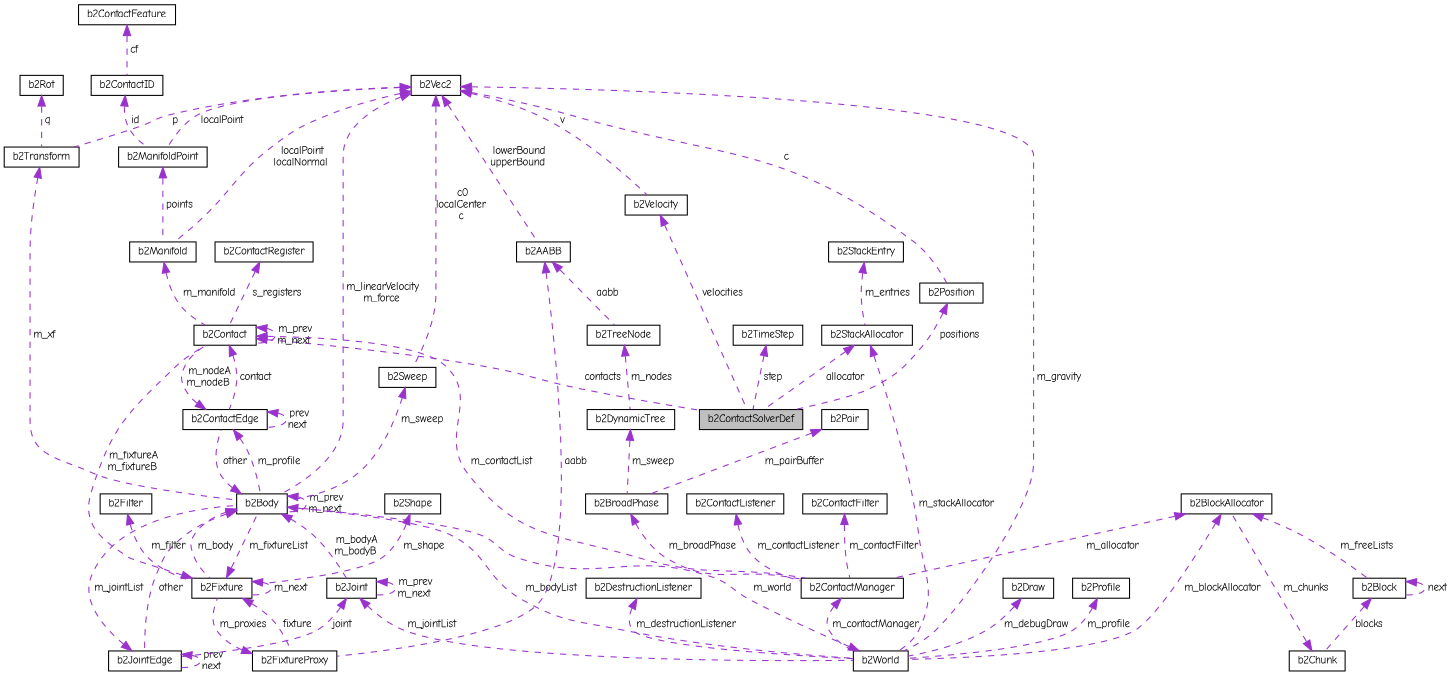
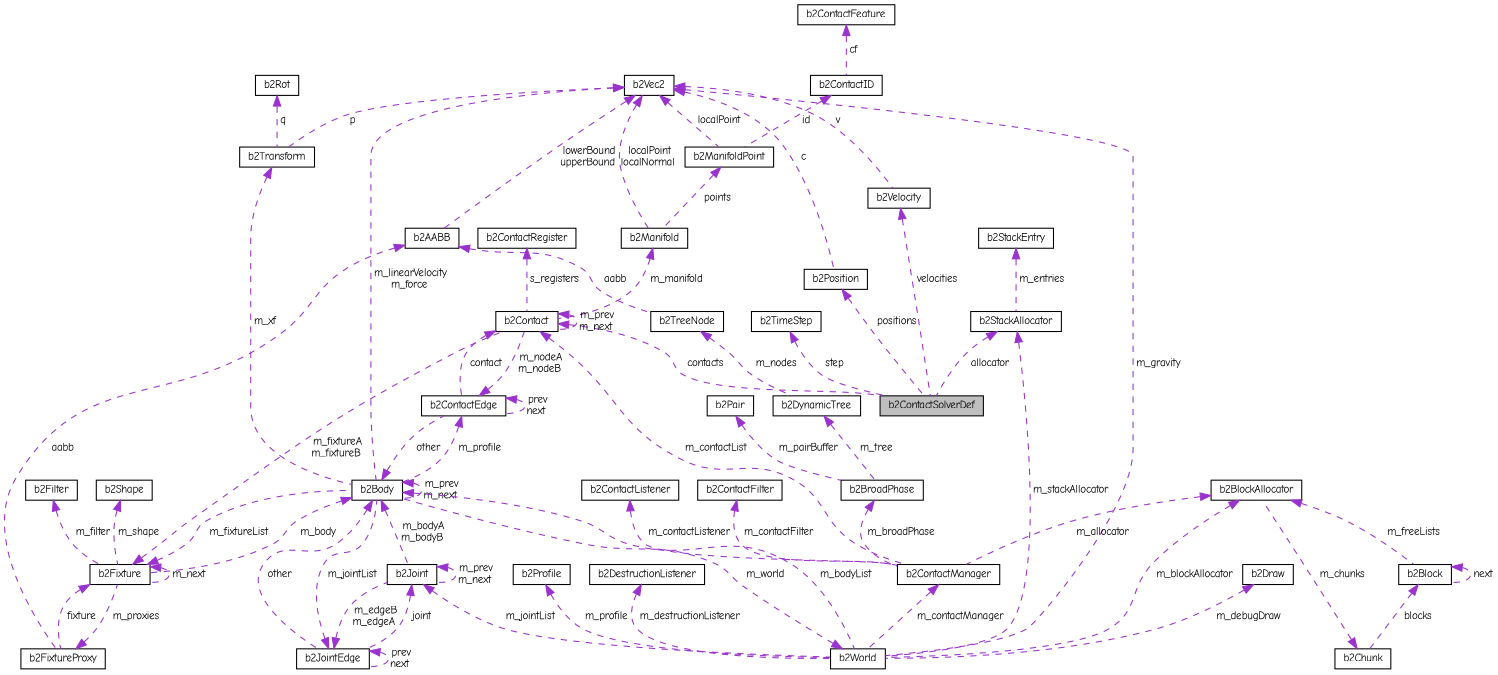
  digraph {
    fontname="Comic Neue"
    rankdir=TB
    node [color=black fillcolor=white fontname="Comic Neue" fontsize=10 shape=record style=filled]
    edge [color=darkorchid3 dir=back fontname="Comic Neue" fontsize=10 labelfontname=Helvetica labelfontsize=10 style=dashed]
    n1 [fillcolor=grey75 fontcolor=black height=0.2 label=b2ContactSolverDef width=0.4]
    n2 [height=0.2 label=b2TimeStep width=0.4]
    n3 [height=0.2 label=b2Velocity width=0.4]
    n4 [height=0.2 label=b2Vec2 width=0.4]
    n5 [height=0.2 label=b2Position width=0.4]
    n6 [height=0.2 label=b2Manifold width=0.4]
    n7 [height=0.2 label=b2ManifoldPoint width=0.4]
    n8 [height=0.2 label=b2Body width=0.4]
-   n9 [height=0.2 label=b2Sweep width=0.4]
    n10 [height=0.2 label=b2Transform width=0.4]
    n11 [height=0.2 label=b2World width=0.4]
    n12 [height=0.2 label=b2AABB width=0.4]
    n13 [height=0.2 label=b2Contact width=0.4]
    n14 [height=0.2 label=b2ContactEdge width=0.4]
    n15 [height=0.2 label=b2Fixture width=0.4]
    n16 [height=0.2 label=b2JointEdge width=0.4]
    n17 [height=0.2 label=b2Joint width=0.4]
    n18 [height=0.2 label=b2FixtureProxy width=0.4]
    n19 [height=0.2 label=b2TreeNode width=0.4]
    n20 [height=0.2 label=b2ContactManager width=0.4]
    n21 [height=0.2 label=b2ContactRegister width=0.4]
    n22 [height=0.2 label=b2ContactID width=0.4]
    n23 [height=0.2 label=b2ContactFeature width=0.4]
    n24 [height=0.2 label=b2Rot width=0.4]
    n25 [height=0.2 label=b2Draw width=0.4]
    n26 [height=0.2 label=b2Profile width=0.4]
    n27 [height=0.2 label=b2BlockAllocator width=0.4]
    n28 [height=0.2 label=b2Block width=0.4]
    n29 [height=0.2 label=b2Chunk width=0.4]
    n30 [height=0.2 label=b2DestructionListener width=0.4]
    n31 [height=0.2 label=b2BroadPhase width=0.4]
    n32 [height=0.2 label=b2Pair width=0.4]
    n33 [height=0.2 label=b2DynamicTree width=0.4]
    n34 [height=0.2 label=b2ContactFilter width=0.4]
    n35 [height=0.2 label=b2ContactListener width=0.4]
    n36 [height=0.2 label=b2StackAllocator width=0.4]
    n37 [height=0.2 label=b2StackEntry width=0.4]
    n38 [height=0.2 label=b2Shape width=0.4]
    n39 [height=0.2 label=b2Filter width=0.4]
    n2 -> n1 [label=" step"]
    n3 -> n1 [label=" velocities"]
    n4 -> n3 [label=" v"]
    n4 -> n5 [label=" c"]
    n4 -> n6 [label=" localPoint\nlocalNormal"]
    n4 -> n7 [label=" localPoint"]
    n4 -> n8 [label=" m_linearVelocity\nm_force"]
-   n4 -> n9 [label=" c0\nlocalCenter\nc"]
    n4 -> n10 [label=" p"]
    n4 -> n11 [label=" m_gravity"]
    n4 -> n12 [label=" lowerBound\nupperBound"]
    n5 -> n1 [label=" positions"]
    n6 -> n13 [label=" m_manifold"]
    n7 -> n6 [label=" points"]
    n8 -> n8 [label=" m_prev\nm_next"]
    n8 -> n11 [label=" m_bodyList"]
    n8 -> n14 [label=" other"]
    n8 -> n15 [label=" m_body"]
    n8 -> n16 [label=" other"]
    n8 -> n17 [label=" m_bodyA\nm_bodyB"]
-   n9 -> n8 [label=" m_sweep"]
    n10 -> n8 [label=" m_xf"]
    n11 -> n8 [label=" m_world"]
    n12 -> n18 [label=" aabb"]
    n12 -> n19 [label=" aabb"]
    n13 -> n1 [label=" contacts"]
    n13 -> n13 [label=" m_prev\nm_next"]
    n13 -> n14 [label=" contact"]
    n13 -> n20 [label=" m_contactList"]
    n14 -> n8 [label=" m_profile"]
    n14 -> n13 [label=" m_nodeA\nm_nodeB"]
    n14 -> n14 [label=" prev\nnext"]
    n15 -> n8 [label=" m_fixtureList"]
    n15 -> n13 [label=" m_fixtureA\nm_fixtureB"]
    n15 -> n15 [label=" m_next"]
    n15 -> n18 [label=" fixture"]
    n16 -> n8 [label=" m_jointList"]
    n16 -> n16 [label=" prev\nnext"]
+   n16 -> n17 [label=" m_edgeB\nm_edgeA"]
    n17 -> n11 [label=" m_jointList"]
    n17 -> n16 [label=" joint"]
    n17 -> n17 [label=" m_prev\nm_next"]
    n18 -> n15 [label=" m_proxies"]
    n19 -> n33 [label=" m_nodes"]
    n20 -> n11 [label=" m_contactManager"]
    n21 -> n13 [label=" s_registers"]
    n22 -> n7 [label=" id"]
    n23 -> n22 [label=" cf"]
    n24 -> n10 [label=" q"]
    n25 -> n11 [label=" m_debugDraw"]
    n26 -> n11 [label=" m_profile"]
    n27 -> n11 [label=" m_blockAllocator"]
    n27 -> n20 [label=" m_allocator"]
    n27 -> n28 [label=" m_freeLists"]
    n28 -> n28 [label=" next"]
    n28 -> n29 [label=" blocks"]
    n29 -> n27 [label=" m_chunks"]
    n30 -> n11 [label=" m_destructionListener"]
    n31 -> n20 [label=" m_broadPhase"]
    n32 -> n31 [label=" m_pairBuffer"]
-   n33 -> n31 [label=" m_sweep"]
+   n33 -> n31 [label=" m_tree"]
    n34 -> n20 [label=" m_contactFilter"]
    n35 -> n20 [label=" m_contactListener"]
    n36 -> n1 [label=" allocator"]
    n36 -> n11 [label=" m_stackAllocator"]
    n37 -> n36 [label=" m_entries"]
    n38 -> n15 [label=" m_shape"]
    n39 -> n15 [label=" m_filter"]
  }
